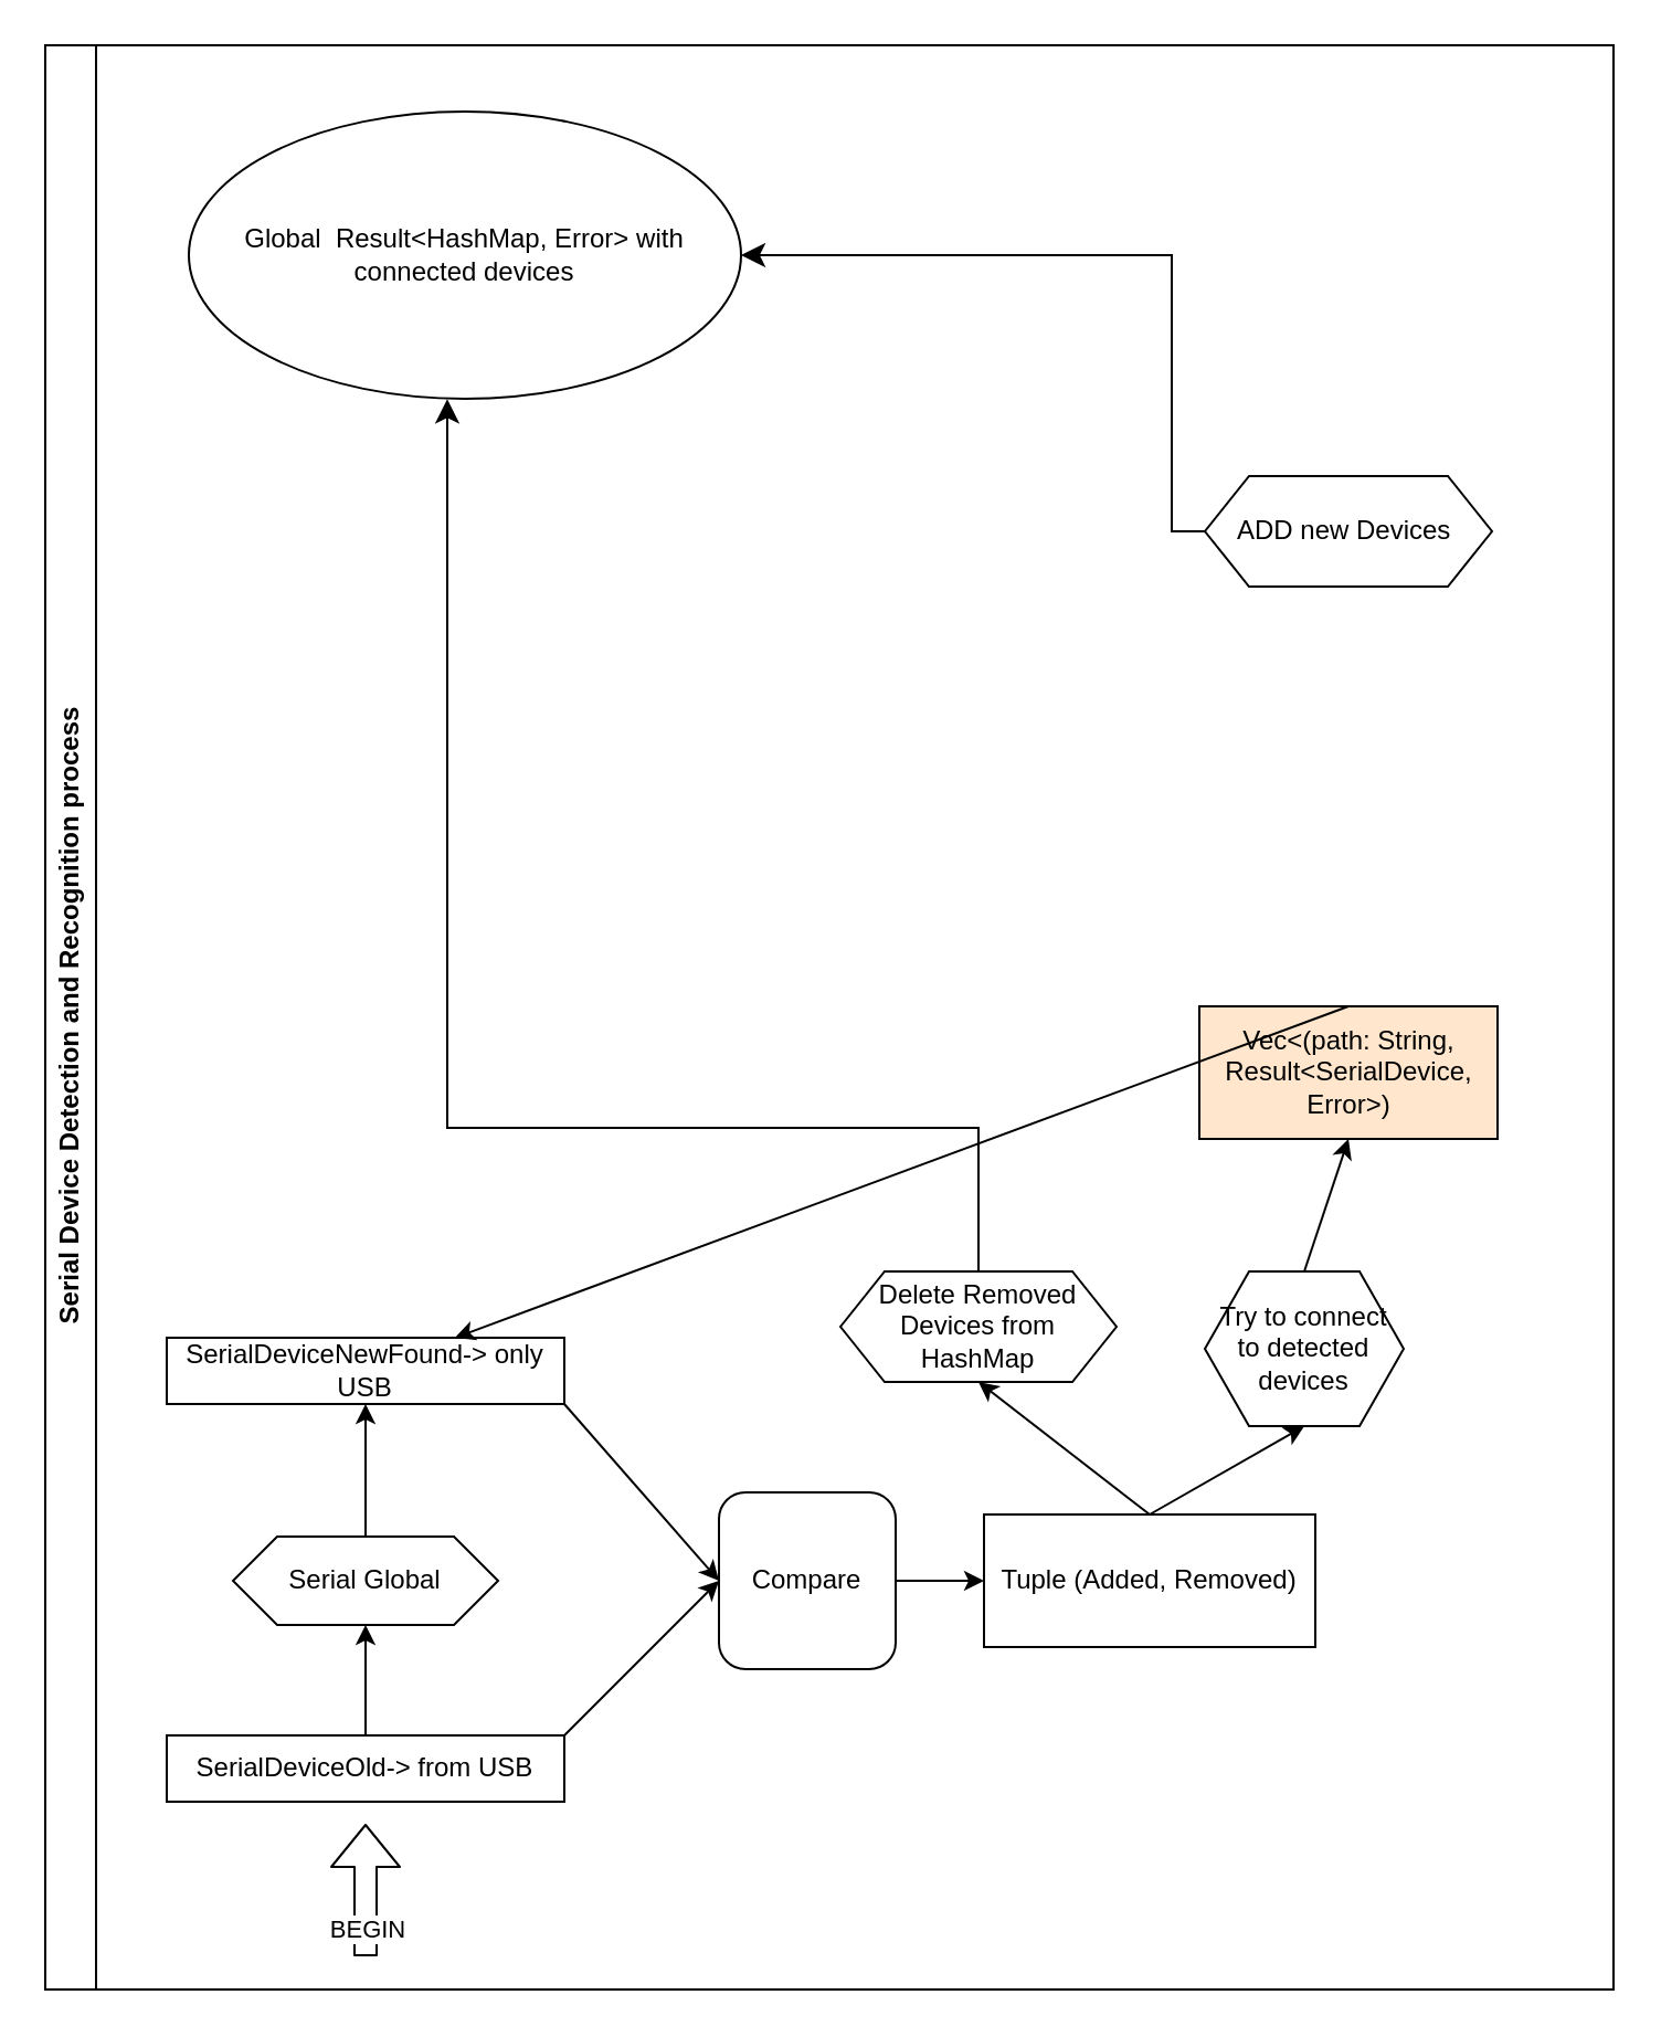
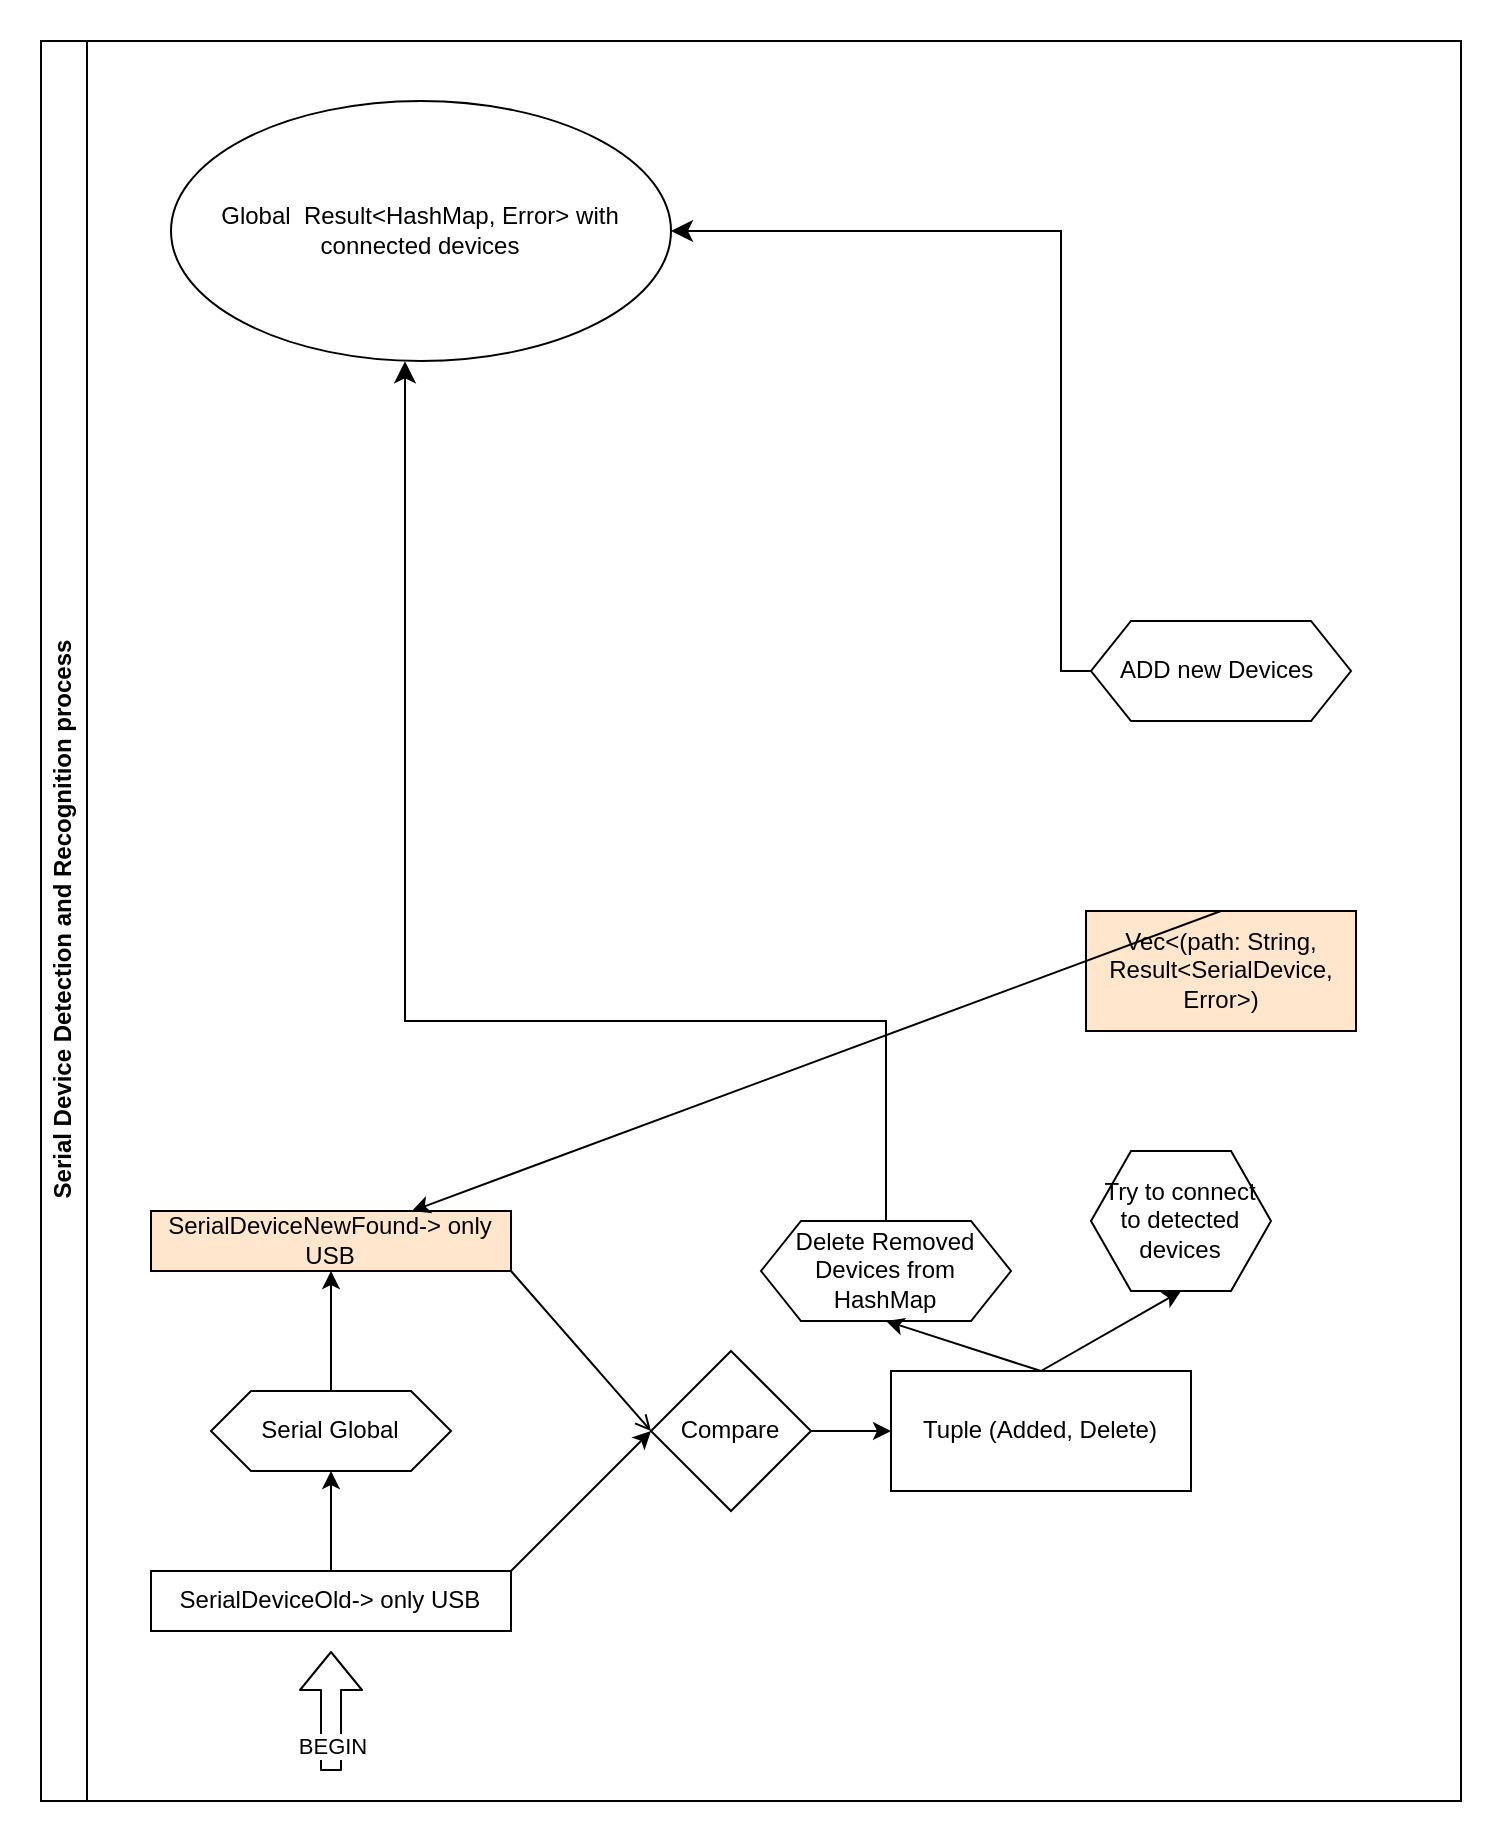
  <mxCell id="0" />
  <mxCell id="1" parent="0" />
  <mxCell id="2" value="Serial Device Detection and Recognition process" style="swimlane;horizontal=0;whiteSpace=wrap;html=1;swimlaneFillColor=default;" parent="1" vertex="1"><mxGeometry x="20" y="20" width="710" height="880" as="geometry" /></mxCell>
- <mxCell id="3" value="ADD new Devices&amp;nbsp;" style="shape=hexagon;perimeter=hexagonPerimeter2;whiteSpace=wrap;html=1;fixedSize=1;" parent="2" vertex="1"><mxGeometry x="525" y="195" width="130" height="50" as="geometry" /></mxCell>
- <mxCell id="4" value="SerialDeviceOld-&amp;gt; from USB" style="rounded=0;whiteSpace=wrap;html=1;" parent="1" vertex="1"><mxGeometry x="75" y="785" width="180" height="30" as="geometry" /></mxCell>
+ <mxCell id="3" value="ADD new Devices&amp;nbsp;" style="shape=hexagon;perimeter=hexagonPerimeter2;whiteSpace=wrap;html=1;fixedSize=1;" parent="2" vertex="1"><mxGeometry x="525" y="290" width="130" height="50" as="geometry" /></mxCell>
+ <mxCell id="4" value="SerialDeviceOld-&amp;gt; only USB" style="rounded=0;whiteSpace=wrap;html=1;" parent="1" vertex="1"><mxGeometry x="75" y="785" width="180" height="30" as="geometry" /></mxCell>
  <mxCell id="5" value="Serial Global" style="shape=hexagon;perimeter=hexagonPerimeter2;whiteSpace=wrap;html=1;fixedSize=1;" parent="1" vertex="1"><mxGeometry x="105" y="695" width="120" height="40" as="geometry" /></mxCell>
  <mxCell id="6" value="" style="endArrow=classic;html=1;exitX=0.5;exitY=0;exitDx=0;exitDy=0;entryX=0.5;entryY=1;entryDx=0;entryDy=0;" parent="1" source="4" target="5" edge="1"><mxGeometry width="50" height="50" relative="1" as="geometry"><mxPoint x="150" y="715" as="sourcePoint" /><mxPoint x="200" y="665" as="targetPoint" /></mxGeometry></mxCell>
- <mxCell id="7" value="SerialDeviceNewFound&lt;span style=&quot;color: rgb(0, 0, 0);&quot;&gt;-&amp;gt; only USB&lt;/span&gt;" style="rounded=0;whiteSpace=wrap;html=1;" parent="1" vertex="1"><mxGeometry x="75" y="605" width="180" height="30" as="geometry" /></mxCell>
+ <mxCell id="7" value="SerialDeviceNewFound&lt;span style=&quot;color: rgb(0, 0, 0);&quot;&gt;-&amp;gt; only USB&lt;/span&gt;" style="rounded=0;whiteSpace=wrap;html=1;fillColor=#ffe6cc;" parent="1" vertex="1"><mxGeometry x="75" y="605" width="180" height="30" as="geometry" /></mxCell>
  <mxCell id="8" value="" style="endArrow=classic;html=1;exitX=0.5;exitY=0;exitDx=0;exitDy=0;entryX=0.5;entryY=1;entryDx=0;entryDy=0;" parent="1" source="5" target="7" edge="1"><mxGeometry width="50" height="50" relative="1" as="geometry"><mxPoint x="150" y="715" as="sourcePoint" /><mxPoint x="200" y="665" as="targetPoint" /></mxGeometry></mxCell>
- <mxCell id="9" value="Compare" style="whiteSpace=wrap;html=1;rounded=1;" parent="1" vertex="1"><mxGeometry x="325" y="675" width="80" height="80" as="geometry" /></mxCell>
- <mxCell id="10" value="" style="endArrow=classic;html=1;exitX=1;exitY=1;exitDx=0;exitDy=0;entryX=0;entryY=0.5;entryDx=0;entryDy=0;" parent="1" source="7" target="9" edge="1"><mxGeometry width="50" height="50" relative="1" as="geometry"><mxPoint x="245" y="655" as="sourcePoint" /><mxPoint x="295" y="605" as="targetPoint" /></mxGeometry></mxCell>
+ <mxCell id="9" value="Compare" style="rhombus;whiteSpace=wrap;html=1;" parent="1" vertex="1"><mxGeometry x="325" y="675" width="80" height="80" as="geometry" /></mxCell>
+ <mxCell id="10" value="" style="endArrow=open;html=1;exitX=1;exitY=1;exitDx=0;exitDy=0;entryX=0;entryY=0.5;entryDx=0;entryDy=0;" parent="1" source="7" target="9" edge="1"><mxGeometry width="50" height="50" relative="1" as="geometry"><mxPoint x="245" y="655" as="sourcePoint" /><mxPoint x="295" y="605" as="targetPoint" /></mxGeometry></mxCell>
  <mxCell id="11" value="" style="endArrow=classic;html=1;exitX=1;exitY=0;exitDx=0;exitDy=0;entryX=0;entryY=0.5;entryDx=0;entryDy=0;" parent="1" source="4" target="9" edge="1"><mxGeometry width="50" height="50" relative="1" as="geometry"><mxPoint x="245" y="655" as="sourcePoint" /><mxPoint x="295" y="605" as="targetPoint" /></mxGeometry></mxCell>
- <mxCell id="12" value="Tuple (Added, Removed)" style="rounded=0;whiteSpace=wrap;html=1;" parent="1" vertex="1"><mxGeometry x="445" y="685" width="150" height="60" as="geometry" /></mxCell>
+ <mxCell id="12" value="Tuple (Added, Delete)" style="rounded=0;whiteSpace=wrap;html=1;" parent="1" vertex="1"><mxGeometry x="445" y="685" width="150" height="60" as="geometry" /></mxCell>
  <mxCell id="13" value="" style="endArrow=classic;html=1;" parent="1" source="9" edge="1"><mxGeometry width="50" height="50" relative="1" as="geometry"><mxPoint x="425" y="765" as="sourcePoint" /><mxPoint x="445" y="715" as="targetPoint" /></mxGeometry></mxCell>
  <mxCell id="14" value="" style="shape=flexArrow;endArrow=classic;html=1;" parent="1" edge="1"><mxGeometry width="50" height="50" relative="1" as="geometry"><mxPoint x="165" y="885" as="sourcePoint" /><mxPoint x="165" y="825" as="targetPoint" /></mxGeometry></mxCell>
  <mxCell id="15" value="BEGIN" style="edgeLabel;html=1;align=center;verticalAlign=middle;resizable=0;points=[];" parent="14" vertex="1" connectable="0"><mxGeometry x="-0.575" relative="1" as="geometry"><mxPoint as="offset" /></mxGeometry></mxCell>
- <mxCell id="16" value="Delete Removed Devices from HashMap" style="shape=hexagon;perimeter=hexagonPerimeter2;whiteSpace=wrap;html=1;fixedSize=1;" parent="1" vertex="1"><mxGeometry x="380" y="575" width="125" height="50" as="geometry" /></mxCell>
+ <mxCell id="16" value="Delete Removed Devices from HashMap" style="shape=hexagon;perimeter=hexagonPerimeter2;whiteSpace=wrap;html=1;fixedSize=1;" parent="1" vertex="1"><mxGeometry x="380" y="610" width="125" height="50" as="geometry" /></mxCell>
  <mxCell id="17" value="Try to connect to detected devices" style="shape=hexagon;perimeter=hexagonPerimeter2;whiteSpace=wrap;html=1;fixedSize=1;" parent="1" vertex="1"><mxGeometry x="545" y="575" width="90" height="70" as="geometry" /></mxCell>
  <mxCell id="18" value="" style="endArrow=classic;html=1;exitX=0.5;exitY=0;exitDx=0;exitDy=0;entryX=0.5;entryY=1;entryDx=0;entryDy=0;" parent="1" source="12" target="16" edge="1"><mxGeometry width="50" height="50" relative="1" as="geometry"><mxPoint x="485" y="565" as="sourcePoint" /><mxPoint x="535" y="515" as="targetPoint" /></mxGeometry></mxCell>
  <mxCell id="19" value="" style="endArrow=classic;html=1;exitX=0.5;exitY=0;exitDx=0;exitDy=0;entryX=0.5;entryY=1;entryDx=0;entryDy=0;" parent="1" source="12" target="17" edge="1"><mxGeometry width="50" height="50" relative="1" as="geometry"><mxPoint x="530" y="695" as="sourcePoint" /><mxPoint x="453" y="635" as="targetPoint" /></mxGeometry></mxCell>
  <mxCell id="20" value="Vec&amp;lt;(path: String, Result&amp;lt;SerialDevice, Error&amp;gt;)" style="rounded=0;whiteSpace=wrap;html=1;fillColor=#ffe6cc;" parent="1" vertex="1"><mxGeometry x="542.5" y="455" width="135" height="60" as="geometry" /></mxCell>
- <mxCell id="21" value="" style="endArrow=classic;html=1;exitX=0.5;exitY=0;exitDx=0;exitDy=0;entryX=0.5;entryY=1;entryDx=0;entryDy=0;" parent="1" source="17" target="20" edge="1"><mxGeometry width="50" height="50" relative="1" as="geometry"><mxPoint x="485" y="425" as="sourcePoint" /><mxPoint x="535" y="375" as="targetPoint" /></mxGeometry></mxCell>
  <mxCell id="22" value="" style="endArrow=classic;html=1;exitX=0.5;exitY=0;exitDx=0;exitDy=0;" parent="1" source="20" target="7" edge="1"><mxGeometry width="50" height="50" relative="1" as="geometry"><mxPoint x="485" y="285" as="sourcePoint" /><mxPoint x="610" y="375" as="targetPoint" /></mxGeometry></mxCell>
  <mxCell id="23" value="Global&amp;nbsp;&amp;nbsp;&lt;span style=&quot;color: rgb(0, 0, 0);&quot;&gt;Result&amp;lt;HashMap, Error&amp;gt; with connected devices&lt;/span&gt;" style="ellipse;whiteSpace=wrap;html=1;" parent="1" vertex="1"><mxGeometry x="85" y="50" width="250" height="130" as="geometry" /></mxCell>
  <mxCell id="24" value="" style="edgeStyle=elbowEdgeStyle;elbow=vertical;endArrow=classic;html=1;curved=0;rounded=0;endSize=8;startSize=8;exitX=0.5;exitY=0;exitDx=0;exitDy=0;entryX=0.468;entryY=1.001;entryDx=0;entryDy=0;entryPerimeter=0;" parent="1" source="16" target="23" edge="1"><mxGeometry width="50" height="50" relative="1" as="geometry"><mxPoint x="465" y="425" as="sourcePoint" /><mxPoint x="515" y="375" as="targetPoint" /><Array as="points"><mxPoint x="330" y="510" /></Array></mxGeometry></mxCell>
  <mxCell id="25" value="" style="edgeStyle=elbowEdgeStyle;elbow=horizontal;endArrow=classic;html=1;curved=0;rounded=0;endSize=8;startSize=8;exitX=0;exitY=0.5;exitDx=0;exitDy=0;entryX=1;entryY=0.5;entryDx=0;entryDy=0;" parent="1" source="3" target="23" edge="1"><mxGeometry width="50" height="50" relative="1" as="geometry"><mxPoint x="335" y="205" as="sourcePoint" /><mxPoint x="385" y="155" as="targetPoint" /><Array as="points"><mxPoint x="530" y="220" /></Array></mxGeometry></mxCell>
